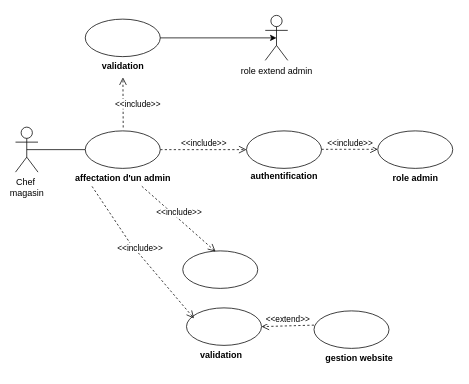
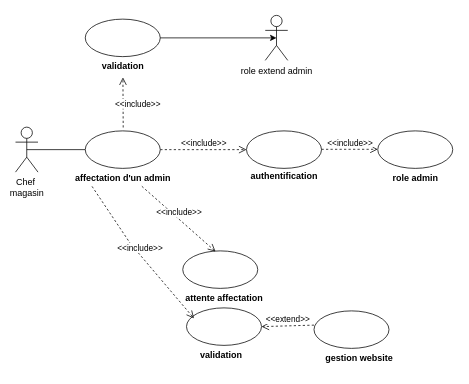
  <mxCell id="0" />
  <mxCell id="1" parent="0" />
  <mxCell id="2" value="Chef&amp;nbsp;&lt;div&gt;magasin&lt;/div&gt;" style="shape=umlActor;verticalLabelPosition=bottom;verticalAlign=top;html=1;" parent="1" vertex="1"><mxGeometry x="20" y="169" width="30" height="60" as="geometry" /></mxCell>
  <mxCell id="3" value="" style="line;strokeWidth=1;fillColor=none;align=left;verticalAlign=middle;spacingTop=-1;spacingLeft=3;spacingRight=3;rotatable=0;labelPosition=right;points=[];portConstraint=eastwest;strokeColor=inherit;" parent="1" vertex="1"><mxGeometry x="35" y="195" width="78" height="8" as="geometry" /></mxCell>
  <mxCell id="4" value="&amp;lt;&amp;lt;include&amp;gt;&amp;gt;" style="html=1;verticalAlign=bottom;endArrow=open;dashed=1;endSize=8;curved=0;rounded=0;exitX=1;exitY=0.5;exitDx=0;exitDy=0;entryX=0;entryY=0.5;entryDx=0;entryDy=0;" parent="1" source="7" target="5" edge="1"><mxGeometry relative="1" as="geometry"><mxPoint x="362.997" y="603.716" as="sourcePoint" /><mxPoint x="293" y="439" as="targetPoint" /></mxGeometry></mxCell>
  <mxCell id="5" value="" style="ellipse;whiteSpace=wrap;html=1;" parent="1" vertex="1"><mxGeometry x="328" y="174" width="100" height="50" as="geometry" /></mxCell>
  <mxCell id="6" value="authentification" style="text;align=center;fontStyle=1;verticalAlign=middle;spacingLeft=3;spacingRight=3;strokeColor=none;rotatable=0;points=[[0,0.5],[1,0.5]];portConstraint=eastwest;html=1;" parent="1" vertex="1"><mxGeometry x="338" y="221" width="80" height="26" as="geometry" /></mxCell>
  <mxCell id="7" value="" style="ellipse;whiteSpace=wrap;html=1;" parent="1" vertex="1"><mxGeometry x="113" y="174" width="100" height="50" as="geometry" /></mxCell>
  <mxCell id="8" value="" style="ellipse;whiteSpace=wrap;html=1;" parent="1" vertex="1"><mxGeometry x="243" y="334" width="100" height="50" as="geometry" /></mxCell>
  <mxCell id="9" value="&amp;lt;&amp;lt;include&amp;gt;&amp;gt;" style="html=1;verticalAlign=bottom;endArrow=open;dashed=1;endSize=8;curved=0;rounded=0;exitX=0.818;exitY=0.918;exitDx=0;exitDy=0;exitPerimeter=0;entryX=0.437;entryY=0.017;entryDx=0;entryDy=0;entryPerimeter=0;" parent="1" source="12" target="8" edge="1"><mxGeometry relative="1" as="geometry"><mxPoint x="224.28" y="243.996" as="sourcePoint" /><mxPoint x="293" y="284" as="targetPoint" /></mxGeometry></mxCell>
+ <mxCell id="10" value="attente affectation" style="text;align=center;fontStyle=1;verticalAlign=middle;spacingLeft=3;spacingRight=3;strokeColor=none;rotatable=0;points=[[0,0.5],[1,0.5]];portConstraint=eastwest;html=1;" parent="1" vertex="1"><mxGeometry x="258" y="384" width="80" height="26" as="geometry" /></mxCell>
  <mxCell id="11" value="" style="html=1;verticalAlign=bottom;endArrow=open;dashed=1;endSize=8;curved=0;rounded=0;exitX=0.5;exitY=1;exitDx=0;exitDy=0;" parent="1" source="7" target="12" edge="1"><mxGeometry relative="1" as="geometry"><mxPoint x="163" y="224" as="sourcePoint" /><mxPoint x="356" y="340" as="targetPoint" /></mxGeometry></mxCell>
  <mxCell id="12" value="affectation d'un admin" style="text;align=center;fontStyle=1;verticalAlign=middle;spacingLeft=3;spacingRight=3;strokeColor=none;rotatable=0;points=[[0,0.5],[1,0.5]];portConstraint=eastwest;html=1;" parent="1" vertex="1"><mxGeometry x="123" y="224" width="80" height="26" as="geometry" /></mxCell>
  <mxCell id="13" value="" style="ellipse;whiteSpace=wrap;html=1;" parent="1" vertex="1"><mxGeometry x="503" y="174" width="100" height="50" as="geometry" /></mxCell>
  <mxCell id="14" value="&amp;lt;&amp;lt;include&amp;gt;&amp;gt;" style="html=1;verticalAlign=bottom;endArrow=open;dashed=1;endSize=8;curved=0;rounded=0;exitX=0.5;exitY=1;exitDx=0;exitDy=0;" parent="1" edge="1"><mxGeometry relative="1" as="geometry"><mxPoint x="428" y="198.57" as="sourcePoint" /><mxPoint x="503" y="198.57" as="targetPoint" /></mxGeometry></mxCell>
  <mxCell id="15" value="role admin" style="text;align=center;fontStyle=1;verticalAlign=middle;spacingLeft=3;spacingRight=3;strokeColor=none;rotatable=0;points=[[0,0.5],[1,0.5]];portConstraint=eastwest;html=1;" parent="1" vertex="1"><mxGeometry x="513" y="224" width="80" height="26" as="geometry" /></mxCell>
  <mxCell id="16" value="&amp;lt;&amp;lt;include&amp;gt;&amp;gt;" style="html=1;verticalAlign=bottom;endArrow=open;dashed=1;endSize=8;curved=0;rounded=0;exitX=0.506;exitY=-0.09;exitDx=0;exitDy=0;exitPerimeter=0;entryX=0.503;entryY=1.064;entryDx=0;entryDy=0;entryPerimeter=0;" parent="1" source="7" target="18" edge="1"><mxGeometry x="-0.33" y="-20" relative="1" as="geometry"><mxPoint x="159.4" y="174.5" as="sourcePoint" /><mxPoint x="163" y="124" as="targetPoint" /><mxPoint as="offset" /></mxGeometry></mxCell>
  <mxCell id="17" value="" style="ellipse;whiteSpace=wrap;html=1;" parent="1" vertex="1"><mxGeometry x="113" y="25" width="100" height="50" as="geometry" /></mxCell>
  <mxCell id="18" value="validation" style="text;align=center;fontStyle=1;verticalAlign=middle;spacingLeft=3;spacingRight=3;strokeColor=none;rotatable=0;points=[[0,0.5],[1,0.5]];portConstraint=eastwest;html=1;" parent="1" vertex="1"><mxGeometry x="123" y="75" width="80" height="26" as="geometry" /></mxCell>
  <mxCell id="19" value="role extend admin" style="shape=umlActor;verticalLabelPosition=bottom;verticalAlign=top;html=1;" parent="1" vertex="1"><mxGeometry x="353" y="20" width="30" height="60" as="geometry" /></mxCell>
  <mxCell id="20" value="" style="ellipse;whiteSpace=wrap;html=1;" parent="1" vertex="1"><mxGeometry x="418" y="414" width="100" height="50" as="geometry" /></mxCell>
  <mxCell id="21" value="&amp;lt;&amp;lt;extend&amp;gt;&amp;gt;" style="html=1;verticalAlign=bottom;endArrow=open;dashed=1;endSize=8;curved=0;rounded=0;entryX=1;entryY=0.5;entryDx=0;entryDy=0;exitX=0;exitY=0.38;exitDx=0;exitDy=0;exitPerimeter=0;" parent="1" source="20" target="24" edge="1"><mxGeometry relative="1" as="geometry"><mxPoint x="20" y="344" as="sourcePoint" /><mxPoint x="132" y="259" as="targetPoint" /></mxGeometry></mxCell>
  <mxCell id="22" value="gestion website" style="text;align=center;fontStyle=1;verticalAlign=middle;spacingLeft=3;spacingRight=3;strokeColor=none;rotatable=0;points=[[0,0.5],[1,0.5]];portConstraint=eastwest;html=1;" parent="1" vertex="1"><mxGeometry x="438" y="464" width="80" height="26" as="geometry" /></mxCell>
  <mxCell id="23" style="edgeStyle=orthogonalEdgeStyle;rounded=0;orthogonalLoop=1;jettySize=auto;html=1;entryX=0.5;entryY=0.5;entryDx=0;entryDy=0;entryPerimeter=0;" parent="1" source="17" target="19" edge="1"><mxGeometry relative="1" as="geometry" /></mxCell>
  <mxCell id="24" value="" style="ellipse;whiteSpace=wrap;html=1;" vertex="1" parent="1"><mxGeometry x="248" y="410" width="100" height="50" as="geometry" /></mxCell>
  <mxCell id="25" value="validation" style="text;align=center;fontStyle=1;verticalAlign=middle;spacingLeft=3;spacingRight=3;strokeColor=none;rotatable=0;points=[[0,0.5],[1,0.5]];portConstraint=eastwest;html=1;" vertex="1" parent="1"><mxGeometry x="254" y="460" width="80" height="26" as="geometry" /></mxCell>
  <mxCell id="26" value="&amp;lt;&amp;lt;include&amp;gt;&amp;gt;" style="html=1;verticalAlign=bottom;endArrow=open;dashed=1;endSize=8;curved=0;rounded=0;exitX=-0.012;exitY=0.923;exitDx=0;exitDy=0;exitPerimeter=0;entryX=0.1;entryY=0.28;entryDx=0;entryDy=0;entryPerimeter=0;" edge="1" parent="1" source="12" target="24"><mxGeometry relative="1" as="geometry"><mxPoint x="198" y="258" as="sourcePoint" /><mxPoint x="297" y="345" as="targetPoint" /><Array as="points"><mxPoint x="173" y="324" /></Array></mxGeometry></mxCell>
